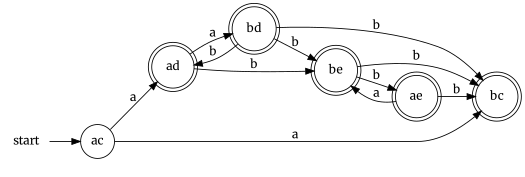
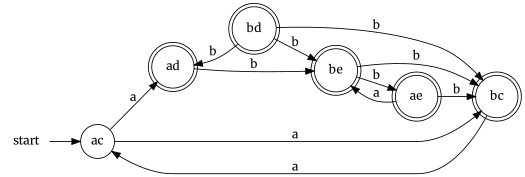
  digraph {
    fontname=Merriweather
    rankdir=LR
    node [fontname=Merriweather shape=doublecircle]
    edge [fontname=Merriweather]
    start [shape=none]
    ac [shape=circle]
    ad
    bc
    bd
    be
    ae
    start -> ac
    ac -> ad [label=a]
    ac -> bc [label=a]
-   ad -> bd [label=a]
    ad -> be [label=b]
+   bc -> ac [label=a]
    bd -> ad [label=b]
    bd -> bc [label=b]
    bd -> be [label=b]
    be -> bc [label=b]
    be -> ae [label=b]
    ae -> bc [label=b]
    ae -> be [label=a]
  }
